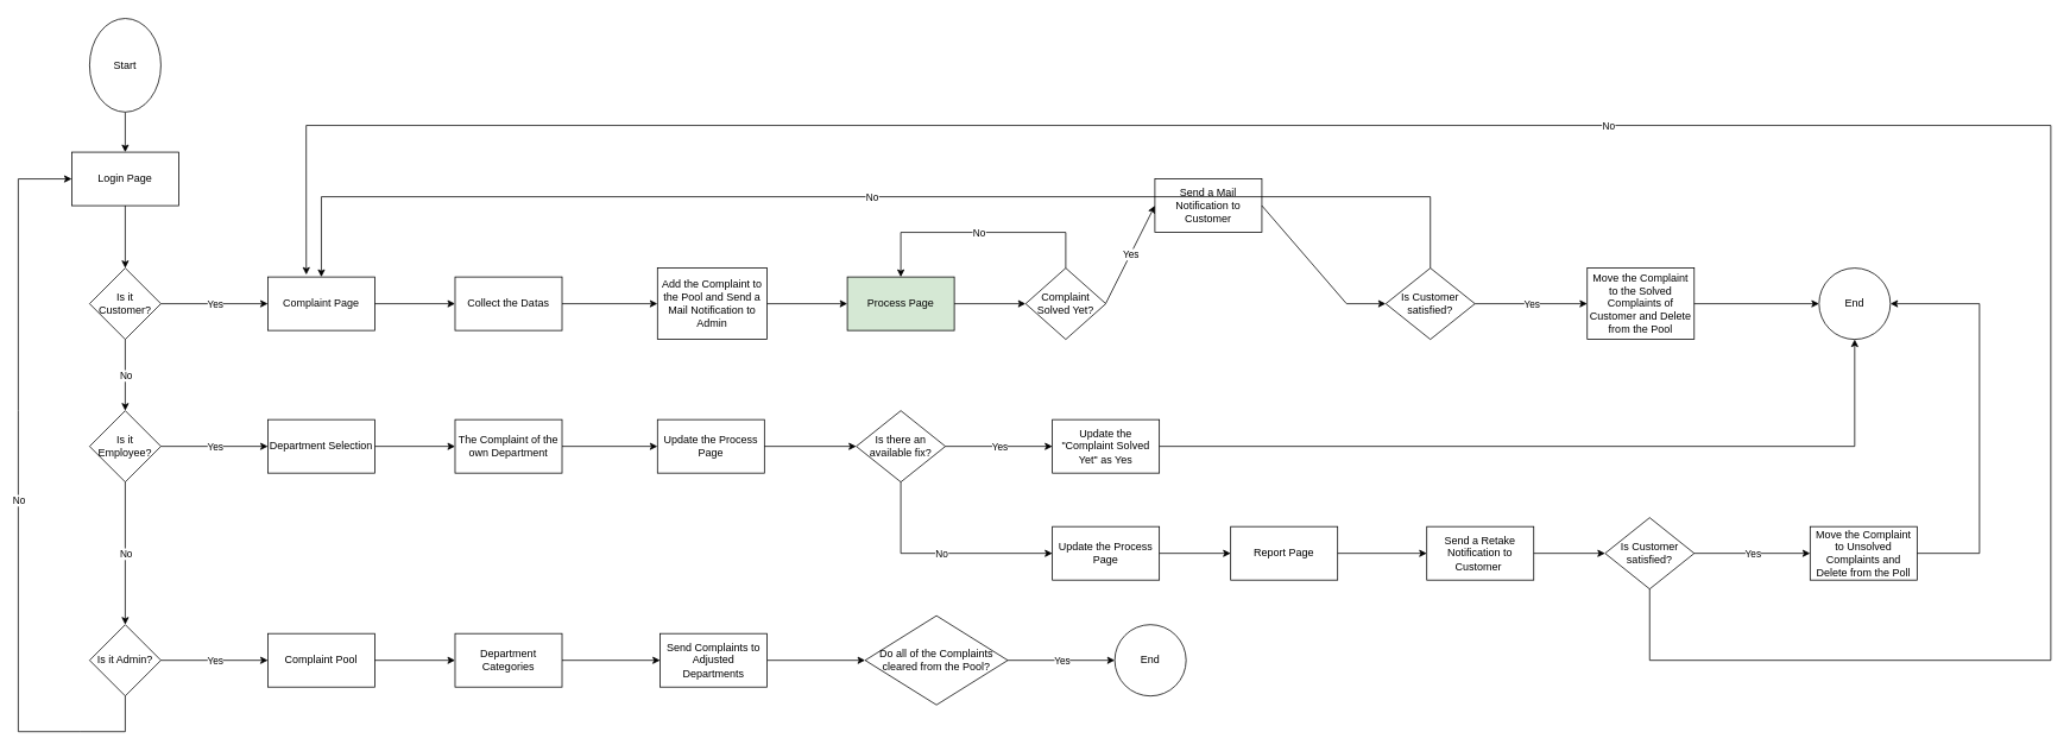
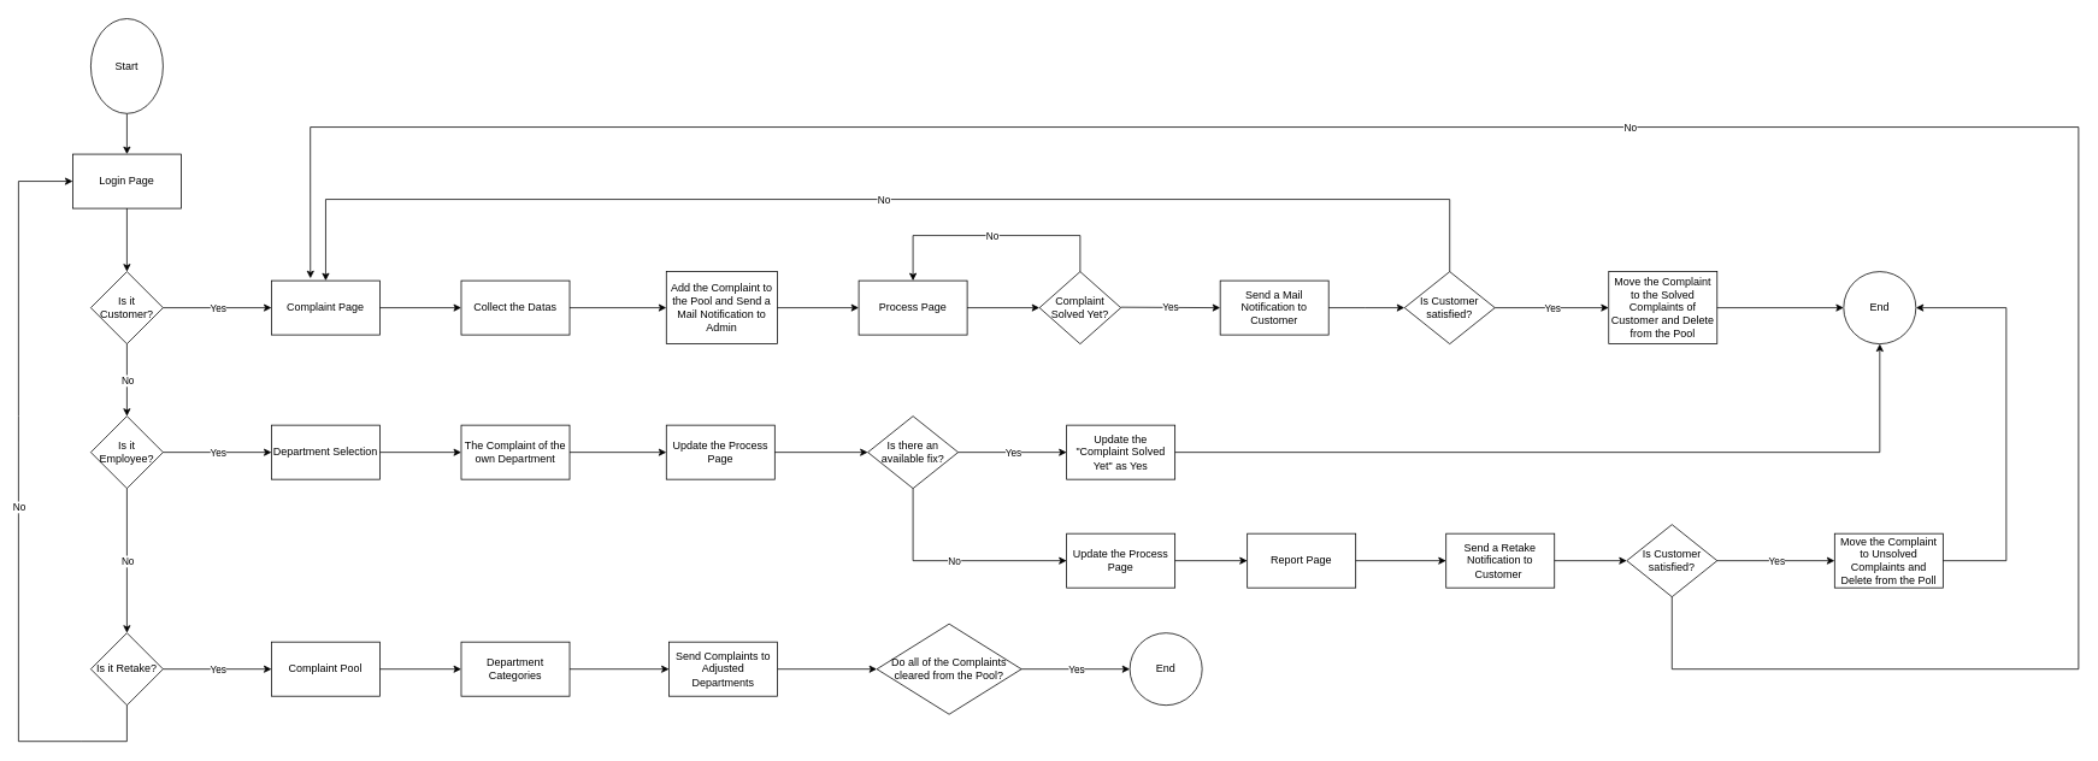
  <mxCell id="0" />
  <mxCell id="1" parent="0" />
  <mxCell id="2" value="Login Page" style="rounded=0;whiteSpace=wrap;html=1;" parent="1" vertex="1"><mxGeometry x="80" y="170" width="120" height="60" as="geometry" /></mxCell>
  <mxCell id="3" value="" style="endArrow=classic;html=1;rounded=0;entryX=0.5;entryY=0;entryDx=0;entryDy=0;exitX=0.5;exitY=1;exitDx=0;exitDy=0;" parent="1" source="5" target="2" edge="1"><mxGeometry relative="1" as="geometry"><mxPoint x="140" y="100" as="sourcePoint" /><mxPoint x="380" y="230" as="targetPoint" /></mxGeometry></mxCell>
  <mxCell id="4" value="" style="endArrow=classic;html=1;rounded=0;exitX=0.5;exitY=1;exitDx=0;exitDy=0;entryX=0.5;entryY=0;entryDx=0;entryDy=0;" parent="1" source="2" target="6" edge="1"><mxGeometry relative="1" as="geometry"><mxPoint x="280" y="230" as="sourcePoint" /><mxPoint x="140" y="300" as="targetPoint" /></mxGeometry></mxCell>
  <mxCell id="5" value="Start" style="ellipse;whiteSpace=wrap;html=1;aspect=fixed;" parent="1" vertex="1"><mxGeometry x="100" y="20" width="80" height="105" as="geometry" /></mxCell>
  <mxCell id="6" value="Is it Customer?" style="rhombus;whiteSpace=wrap;html=1;" parent="1" vertex="1"><mxGeometry x="100" y="300" width="80" height="80" as="geometry" /></mxCell>
  <mxCell id="7" value="" style="endArrow=classic;html=1;rounded=0;exitX=1;exitY=0.5;exitDx=0;exitDy=0;entryX=0;entryY=0.5;entryDx=0;entryDy=0;" parent="1" source="6" target="21" edge="1"><mxGeometry relative="1" as="geometry"><mxPoint x="270" y="230" as="sourcePoint" /><mxPoint x="290" y="340" as="targetPoint" /></mxGeometry></mxCell>
  <mxCell id="8" value="Yes" style="edgeLabel;resizable=0;html=1;align=center;verticalAlign=middle;" parent="7" connectable="0" vertex="1"><mxGeometry relative="1" as="geometry" /></mxCell>
  <mxCell id="9" value="" style="endArrow=classic;html=1;rounded=0;exitX=0.5;exitY=1;exitDx=0;exitDy=0;entryX=0.5;entryY=0;entryDx=0;entryDy=0;" parent="1" source="6" target="11" edge="1"><mxGeometry relative="1" as="geometry"><mxPoint x="280" y="450" as="sourcePoint" /><mxPoint x="140" y="460" as="targetPoint" /><Array as="points"><mxPoint x="140" y="420" /></Array></mxGeometry></mxCell>
  <mxCell id="10" value="No" style="edgeLabel;resizable=0;html=1;align=center;verticalAlign=middle;" parent="9" connectable="0" vertex="1"><mxGeometry relative="1" as="geometry" /></mxCell>
  <mxCell id="11" value="Is it Employee?" style="rhombus;whiteSpace=wrap;html=1;" parent="1" vertex="1"><mxGeometry x="100" y="460" width="80" height="80" as="geometry" /></mxCell>
  <mxCell id="12" value="" style="endArrow=classic;html=1;rounded=0;exitX=0.5;exitY=1;exitDx=0;exitDy=0;entryX=0.5;entryY=0;entryDx=0;entryDy=0;" parent="1" source="11" target="14" edge="1"><mxGeometry relative="1" as="geometry"><mxPoint x="150" y="390" as="sourcePoint" /><mxPoint x="140" y="580" as="targetPoint" /><Array as="points" /></mxGeometry></mxCell>
  <mxCell id="13" value="No" style="edgeLabel;resizable=0;html=1;align=center;verticalAlign=middle;" parent="12" connectable="0" vertex="1"><mxGeometry relative="1" as="geometry" /></mxCell>
- <mxCell id="14" value="Is it Admin?" style="rhombus;whiteSpace=wrap;html=1;" parent="1" vertex="1"><mxGeometry x="100" y="700" width="80" height="80" as="geometry" /></mxCell>
+ <mxCell id="14" value="Is it Retake?" style="rhombus;whiteSpace=wrap;html=1;" parent="1" vertex="1"><mxGeometry x="100" y="700" width="80" height="80" as="geometry" /></mxCell>
  <mxCell id="15" value="" style="endArrow=classic;html=1;rounded=0;entryX=0;entryY=0.5;entryDx=0;entryDy=0;exitX=1;exitY=0.5;exitDx=0;exitDy=0;" parent="1" target="22" edge="1" source="11"><mxGeometry relative="1" as="geometry"><mxPoint x="190" y="530" as="sourcePoint" /><mxPoint x="290" y="499.66" as="targetPoint" /></mxGeometry></mxCell>
  <mxCell id="16" value="Yes" style="edgeLabel;resizable=0;html=1;align=center;verticalAlign=middle;" parent="15" connectable="0" vertex="1"><mxGeometry relative="1" as="geometry" /></mxCell>
  <mxCell id="17" value="" style="endArrow=classic;html=1;rounded=0;entryX=0;entryY=0.5;entryDx=0;entryDy=0;exitX=1;exitY=0.5;exitDx=0;exitDy=0;" parent="1" edge="1" target="24" source="14"><mxGeometry relative="1" as="geometry"><mxPoint x="190" y="780" as="sourcePoint" /><mxPoint x="290" y="739.66" as="targetPoint" /></mxGeometry></mxCell>
  <mxCell id="18" value="Yes" style="edgeLabel;resizable=0;html=1;align=center;verticalAlign=middle;" parent="17" connectable="0" vertex="1"><mxGeometry relative="1" as="geometry" /></mxCell>
  <mxCell id="19" value="" style="endArrow=classic;html=1;rounded=0;entryX=0;entryY=0.5;entryDx=0;entryDy=0;exitX=0.5;exitY=1;exitDx=0;exitDy=0;" parent="1" source="14" target="2" edge="1"><mxGeometry relative="1" as="geometry"><mxPoint x="200" y="810" as="sourcePoint" /><mxPoint x="50" y="370" as="targetPoint" /><Array as="points"><mxPoint x="140" y="820" /><mxPoint x="90" y="820" /><mxPoint x="20" y="820" /><mxPoint x="20" y="460" /><mxPoint x="20" y="200" /></Array></mxGeometry></mxCell>
  <mxCell id="20" value="No" style="edgeLabel;resizable=0;html=1;align=center;verticalAlign=middle;" parent="19" connectable="0" vertex="1"><mxGeometry relative="1" as="geometry" /></mxCell>
  <mxCell id="21" value="Complaint Page" style="rounded=0;whiteSpace=wrap;html=1;" parent="1" vertex="1"><mxGeometry x="300" y="310" width="120" height="60" as="geometry" /></mxCell>
  <mxCell id="22" value="Department Selection" style="rounded=0;whiteSpace=wrap;html=1;" parent="1" vertex="1"><mxGeometry x="300" y="470" width="120" height="60" as="geometry" /></mxCell>
  <mxCell id="23" value="" style="endArrow=classic;html=1;rounded=0;exitX=1;exitY=0.5;exitDx=0;exitDy=0;entryX=0;entryY=0.5;entryDx=0;entryDy=0;" parent="1" source="22" edge="1" target="25"><mxGeometry width="50" height="50" relative="1" as="geometry"><mxPoint x="350" y="580" as="sourcePoint" /><mxPoint x="500" y="500" as="targetPoint" /><Array as="points" /></mxGeometry></mxCell>
  <mxCell id="24" value="Complaint Pool" style="rounded=0;whiteSpace=wrap;html=1;" vertex="1" parent="1"><mxGeometry x="300" y="710" width="120" height="60" as="geometry" /></mxCell>
  <mxCell id="25" value="The Complaint of the own Department" style="rounded=0;whiteSpace=wrap;html=1;" vertex="1" parent="1"><mxGeometry x="510" y="470" width="120" height="60" as="geometry" /></mxCell>
  <mxCell id="26" value="Add the Complaint to the Pool and Send a Mail Notification to Admin" style="rounded=0;whiteSpace=wrap;html=1;" vertex="1" parent="1"><mxGeometry x="737" y="300" width="123" height="80" as="geometry" /></mxCell>
  <mxCell id="27" value="" style="endArrow=classic;html=1;rounded=0;exitX=1;exitY=0.5;exitDx=0;exitDy=0;entryX=0;entryY=0.5;entryDx=0;entryDy=0;" edge="1" parent="1" source="21" target="28"><mxGeometry width="50" height="50" relative="1" as="geometry"><mxPoint x="340" y="400" as="sourcePoint" /><mxPoint x="390" y="350" as="targetPoint" /></mxGeometry></mxCell>
  <mxCell id="28" value="Collect the Datas" style="rounded=0;whiteSpace=wrap;html=1;" vertex="1" parent="1"><mxGeometry x="510" y="310" width="120" height="60" as="geometry" /></mxCell>
  <mxCell id="29" value="" style="endArrow=classic;html=1;rounded=0;exitX=1;exitY=0.5;exitDx=0;exitDy=0;entryX=0;entryY=0.5;entryDx=0;entryDy=0;" edge="1" parent="1" source="28" target="26"><mxGeometry width="50" height="50" relative="1" as="geometry"><mxPoint x="340" y="470" as="sourcePoint" /><mxPoint x="390" y="420" as="targetPoint" /><Array as="points" /></mxGeometry></mxCell>
  <mxCell id="30" value="" style="endArrow=classic;html=1;rounded=0;exitX=1;exitY=0.5;exitDx=0;exitDy=0;entryX=0;entryY=0.5;entryDx=0;entryDy=0;" edge="1" parent="1" source="25" target="31"><mxGeometry width="50" height="50" relative="1" as="geometry"><mxPoint x="550" y="470" as="sourcePoint" /><mxPoint x="730" y="500" as="targetPoint" /><Array as="points" /></mxGeometry></mxCell>
  <mxCell id="31" value="Update the Process Page" style="rounded=0;whiteSpace=wrap;html=1;" vertex="1" parent="1"><mxGeometry x="737" y="470" width="120" height="60" as="geometry" /></mxCell>
  <mxCell id="32" value="" style="endArrow=classic;html=1;rounded=0;exitX=1;exitY=0.5;exitDx=0;exitDy=0;entryX=0;entryY=0.5;entryDx=0;entryDy=0;" edge="1" parent="1" source="26" target="33"><mxGeometry width="50" height="50" relative="1" as="geometry"><mxPoint x="900" y="350" as="sourcePoint" /><mxPoint x="930" y="320" as="targetPoint" /></mxGeometry></mxCell>
- <mxCell id="33" value="Process Page" style="rounded=0;whiteSpace=wrap;html=1;fillColor=#d5e8d4;" vertex="1" parent="1"><mxGeometry x="950" y="310" width="120" height="60" as="geometry" /></mxCell>
+ <mxCell id="33" value="Process Page" style="rounded=0;whiteSpace=wrap;html=1;" vertex="1" parent="1"><mxGeometry x="950" y="310" width="120" height="60" as="geometry" /></mxCell>
  <mxCell id="34" value="" style="endArrow=classic;html=1;rounded=0;exitX=1;exitY=0.5;exitDx=0;exitDy=0;entryX=0;entryY=0.5;entryDx=0;entryDy=0;" edge="1" parent="1" source="33" target="35"><mxGeometry width="50" height="50" relative="1" as="geometry"><mxPoint x="1126" y="340" as="sourcePoint" /><mxPoint x="1160" y="340" as="targetPoint" /></mxGeometry></mxCell>
  <mxCell id="35" value="Complaint Solved Yet?" style="rhombus;whiteSpace=wrap;html=1;" vertex="1" parent="1"><mxGeometry x="1150" y="300" width="90" height="80" as="geometry" /></mxCell>
  <mxCell id="36" value="" style="endArrow=classic;html=1;rounded=0;entryX=0;entryY=0.5;entryDx=0;entryDy=0;" edge="1" parent="1" target="38"><mxGeometry relative="1" as="geometry"><mxPoint x="1240" y="339.41" as="sourcePoint" /><mxPoint x="1340" y="340" as="targetPoint" /></mxGeometry></mxCell>
  <mxCell id="37" value="Yes" style="edgeLabel;resizable=0;html=1;align=center;verticalAlign=middle;" connectable="0" vertex="1" parent="36"><mxGeometry relative="1" as="geometry" /></mxCell>
- <mxCell id="38" value="Send a Mail Notification to Customer" style="rounded=0;whiteSpace=wrap;html=1;" vertex="1" parent="1"><mxGeometry x="1295" y="200" width="120" height="60" as="geometry" /></mxCell>
+ <mxCell id="38" value="Send a Mail Notification to Customer" style="rounded=0;whiteSpace=wrap;html=1;" vertex="1" parent="1"><mxGeometry x="1350" y="310" width="120" height="60" as="geometry" /></mxCell>
  <mxCell id="39" value="" style="endArrow=classic;html=1;rounded=0;exitX=1;exitY=0.5;exitDx=0;exitDy=0;entryX=0;entryY=0.5;entryDx=0;entryDy=0;" edge="1" parent="1" source="38" target="48"><mxGeometry width="50" height="50" relative="1" as="geometry"><mxPoint x="1440" y="280" as="sourcePoint" /><mxPoint x="1580" y="340" as="targetPoint" /><Array as="points"><mxPoint x="1510" y="340" /></Array></mxGeometry></mxCell>
  <mxCell id="40" value="" style="endArrow=classic;html=1;rounded=0;exitX=0.5;exitY=0;exitDx=0;exitDy=0;entryX=0.5;entryY=0;entryDx=0;entryDy=0;" edge="1" parent="1" source="35" target="33"><mxGeometry relative="1" as="geometry"><mxPoint x="800" y="410" as="sourcePoint" /><mxPoint x="1020" y="260" as="targetPoint" /><Array as="points"><mxPoint x="1195" y="260" /><mxPoint x="1010" y="260" /></Array></mxGeometry></mxCell>
  <mxCell id="41" value="No" style="edgeLabel;resizable=0;html=1;align=center;verticalAlign=middle;" connectable="0" vertex="1" parent="40"><mxGeometry relative="1" as="geometry" /></mxCell>
  <mxCell id="42" value="" style="endArrow=classic;html=1;rounded=0;exitX=1;exitY=0.5;exitDx=0;exitDy=0;entryX=0;entryY=0.5;entryDx=0;entryDy=0;" edge="1" parent="1" source="79" target="43"><mxGeometry width="50" height="50" relative="1" as="geometry"><mxPoint x="930" y="740" as="sourcePoint" /><mxPoint x="1030" y="740" as="targetPoint" /></mxGeometry></mxCell>
  <mxCell id="43" value="Do all of the Complaints &lt;br&gt;cleared from the Pool?" style="rhombus;whiteSpace=wrap;html=1;" vertex="1" parent="1"><mxGeometry x="970" y="690" width="160" height="100" as="geometry" /></mxCell>
  <mxCell id="44" value="" style="endArrow=classic;html=1;rounded=0;exitX=1;exitY=0.5;exitDx=0;exitDy=0;entryX=0;entryY=0.5;entryDx=0;entryDy=0;" edge="1" parent="1" source="31" target="45"><mxGeometry width="50" height="50" relative="1" as="geometry"><mxPoint x="710" y="450" as="sourcePoint" /><mxPoint x="950" y="500" as="targetPoint" /></mxGeometry></mxCell>
  <mxCell id="45" value="Is there an &lt;br&gt;available fix?" style="rhombus;whiteSpace=wrap;html=1;" vertex="1" parent="1"><mxGeometry x="960" y="460" width="100" height="80" as="geometry" /></mxCell>
  <mxCell id="46" value="" style="endArrow=classic;html=1;rounded=0;entryX=0;entryY=0.5;entryDx=0;entryDy=0;exitX=1;exitY=0.5;exitDx=0;exitDy=0;" edge="1" parent="1" source="45" target="56"><mxGeometry relative="1" as="geometry"><mxPoint x="1086" y="499.41" as="sourcePoint" /><mxPoint x="1196" y="500" as="targetPoint" /></mxGeometry></mxCell>
  <mxCell id="47" value="Yes" style="edgeLabel;resizable=0;html=1;align=center;verticalAlign=middle;" connectable="0" vertex="1" parent="46"><mxGeometry relative="1" as="geometry" /></mxCell>
  <mxCell id="48" value="Is Customer satisfied?" style="rhombus;whiteSpace=wrap;html=1;" vertex="1" parent="1"><mxGeometry x="1554" y="300" width="100" height="80" as="geometry" /></mxCell>
  <mxCell id="49" value="" style="endArrow=classic;html=1;rounded=0;exitX=1;exitY=0.5;exitDx=0;exitDy=0;entryX=0;entryY=0.5;entryDx=0;entryDy=0;" edge="1" parent="1" source="48" target="51"><mxGeometry relative="1" as="geometry"><mxPoint x="1690" y="339.41" as="sourcePoint" /><mxPoint x="1790" y="340" as="targetPoint" /></mxGeometry></mxCell>
  <mxCell id="50" value="Yes" style="edgeLabel;resizable=0;html=1;align=center;verticalAlign=middle;" connectable="0" vertex="1" parent="49"><mxGeometry relative="1" as="geometry" /></mxCell>
  <mxCell id="51" value="Move the Complaint to the Solved Complaints of Customer and Delete from the Pool" style="rounded=0;whiteSpace=wrap;html=1;" vertex="1" parent="1"><mxGeometry x="1780" y="300" width="120" height="80" as="geometry" /></mxCell>
  <mxCell id="52" value="" style="endArrow=classic;html=1;rounded=0;exitX=0.5;exitY=0;exitDx=0;exitDy=0;entryX=0.5;entryY=0;entryDx=0;entryDy=0;" edge="1" parent="1" source="48" target="21"><mxGeometry relative="1" as="geometry"><mxPoint x="1210" y="310" as="sourcePoint" /><mxPoint x="1020" y="320" as="targetPoint" /><Array as="points"><mxPoint x="1604" y="220" /><mxPoint x="360" y="220" /></Array></mxGeometry></mxCell>
  <mxCell id="53" value="No" style="edgeLabel;resizable=0;html=1;align=center;verticalAlign=middle;" connectable="0" vertex="1" parent="52"><mxGeometry relative="1" as="geometry" /></mxCell>
  <mxCell id="54" value="" style="endArrow=classic;html=1;rounded=0;exitX=1;exitY=0.5;exitDx=0;exitDy=0;entryX=0;entryY=0.5;entryDx=0;entryDy=0;" edge="1" parent="1" source="51" target="55"><mxGeometry width="50" height="50" relative="1" as="geometry"><mxPoint x="1660" y="590" as="sourcePoint" /><mxPoint x="2030" y="340" as="targetPoint" /></mxGeometry></mxCell>
  <mxCell id="55" value="End" style="ellipse;whiteSpace=wrap;html=1;aspect=fixed;" vertex="1" parent="1"><mxGeometry x="2040" y="300" width="80" height="80" as="geometry" /></mxCell>
  <mxCell id="56" value="Update the &quot;Complaint Solved Yet&quot; as Yes" style="rounded=0;whiteSpace=wrap;html=1;" vertex="1" parent="1"><mxGeometry x="1180" y="470" width="120" height="60" as="geometry" /></mxCell>
  <mxCell id="57" value="" style="endArrow=classic;html=1;rounded=0;exitX=0.5;exitY=1;exitDx=0;exitDy=0;entryX=0;entryY=0.5;entryDx=0;entryDy=0;" edge="1" parent="1" source="45" target="61"><mxGeometry relative="1" as="geometry"><mxPoint x="1105" y="450" as="sourcePoint" /><mxPoint x="1180" y="620" as="targetPoint" /><Array as="points"><mxPoint x="1010" y="620" /></Array></mxGeometry></mxCell>
  <mxCell id="58" value="No" style="edgeLabel;resizable=0;html=1;align=center;verticalAlign=middle;" connectable="0" vertex="1" parent="57"><mxGeometry relative="1" as="geometry" /></mxCell>
  <mxCell id="59" value="" style="endArrow=classic;html=1;rounded=0;exitX=1;exitY=0.5;exitDx=0;exitDy=0;entryX=0;entryY=0.5;entryDx=0;entryDy=0;" edge="1" parent="1" source="43" target="75"><mxGeometry relative="1" as="geometry"><mxPoint x="1170" y="739.29" as="sourcePoint" /><mxPoint x="1230" y="740" as="targetPoint" /></mxGeometry></mxCell>
  <mxCell id="60" value="Yes" style="edgeLabel;resizable=0;html=1;align=center;verticalAlign=middle;" connectable="0" vertex="1" parent="59"><mxGeometry relative="1" as="geometry" /></mxCell>
  <mxCell id="61" value="Update the Process Page" style="rounded=0;whiteSpace=wrap;html=1;" vertex="1" parent="1"><mxGeometry x="1180" y="590" width="120" height="60" as="geometry" /></mxCell>
  <mxCell id="62" value="" style="endArrow=classic;html=1;rounded=0;exitX=1;exitY=0.5;exitDx=0;exitDy=0;entryX=0;entryY=0.5;entryDx=0;entryDy=0;" edge="1" parent="1" source="61" target="63"><mxGeometry width="50" height="50" relative="1" as="geometry"><mxPoint x="1470" y="620" as="sourcePoint" /><mxPoint x="1420" y="620" as="targetPoint" /></mxGeometry></mxCell>
  <mxCell id="63" value="Report Page" style="rounded=0;whiteSpace=wrap;html=1;" vertex="1" parent="1"><mxGeometry x="1380" y="590" width="120" height="60" as="geometry" /></mxCell>
  <mxCell id="64" value="" style="endArrow=classic;html=1;rounded=0;exitX=1;exitY=0.5;exitDx=0;exitDy=0;entryX=0;entryY=0.5;entryDx=0;entryDy=0;" edge="1" parent="1" source="63" target="66"><mxGeometry width="50" height="50" relative="1" as="geometry"><mxPoint x="1470" y="620" as="sourcePoint" /><mxPoint x="1600" y="620" as="targetPoint" /></mxGeometry></mxCell>
  <mxCell id="65" value="" style="endArrow=classic;html=1;rounded=0;exitX=1;exitY=0.5;exitDx=0;exitDy=0;entryX=0.5;entryY=1;entryDx=0;entryDy=0;" edge="1" parent="1" source="56" target="55"><mxGeometry width="50" height="50" relative="1" as="geometry"><mxPoint x="1240" y="650" as="sourcePoint" /><mxPoint x="1380" y="500" as="targetPoint" /><Array as="points"><mxPoint x="2080" y="500" /></Array></mxGeometry></mxCell>
  <mxCell id="66" value="Send a Retake Notification to Customer&amp;nbsp;" style="rounded=0;whiteSpace=wrap;html=1;" vertex="1" parent="1"><mxGeometry x="1600" y="590" width="120" height="60" as="geometry" /></mxCell>
  <mxCell id="67" value="" style="endArrow=classic;html=1;rounded=0;exitX=1;exitY=0.5;exitDx=0;exitDy=0;" edge="1" parent="1" source="66" target="68"><mxGeometry width="50" height="50" relative="1" as="geometry"><mxPoint x="1480" y="520" as="sourcePoint" /><mxPoint x="1790" y="620" as="targetPoint" /></mxGeometry></mxCell>
  <mxCell id="68" value="Is Customer satisfied?" style="rhombus;whiteSpace=wrap;html=1;" vertex="1" parent="1"><mxGeometry x="1800" y="580" width="100" height="80" as="geometry" /></mxCell>
  <mxCell id="69" value="" style="endArrow=classic;html=1;rounded=0;exitX=1;exitY=0.5;exitDx=0;exitDy=0;entryX=0;entryY=0.5;entryDx=0;entryDy=0;" edge="1" parent="1" source="68" target="71"><mxGeometry relative="1" as="geometry"><mxPoint x="1914" y="619.41" as="sourcePoint" /><mxPoint x="2010" y="620" as="targetPoint" /></mxGeometry></mxCell>
  <mxCell id="70" value="Yes" style="edgeLabel;resizable=0;html=1;align=center;verticalAlign=middle;" connectable="0" vertex="1" parent="69"><mxGeometry relative="1" as="geometry" /></mxCell>
  <mxCell id="71" value="Move the Complaint to Unsolved Complaints and Delete from the Poll" style="rounded=0;whiteSpace=wrap;html=1;" vertex="1" parent="1"><mxGeometry x="2030" y="590" width="120" height="60" as="geometry" /></mxCell>
  <mxCell id="72" value="" style="endArrow=classic;html=1;rounded=0;entryX=1;entryY=0.5;entryDx=0;entryDy=0;exitX=1;exitY=0.5;exitDx=0;exitDy=0;" edge="1" parent="1" source="71" target="55"><mxGeometry width="50" height="50" relative="1" as="geometry"><mxPoint x="1810" y="530" as="sourcePoint" /><mxPoint x="1860" y="480" as="targetPoint" /><Array as="points"><mxPoint x="2220" y="620" /><mxPoint x="2220" y="340" /></Array></mxGeometry></mxCell>
  <mxCell id="73" value="" style="endArrow=classic;html=1;rounded=0;exitX=0.5;exitY=1;exitDx=0;exitDy=0;entryX=0.359;entryY=-0.042;entryDx=0;entryDy=0;entryPerimeter=0;" edge="1" parent="1" source="68" target="21"><mxGeometry relative="1" as="geometry"><mxPoint x="1868" y="690" as="sourcePoint" /><mxPoint x="340" y="140" as="targetPoint" /><Array as="points"><mxPoint x="1850" y="740" /><mxPoint x="2300" y="740" /><mxPoint x="2300" y="140" /><mxPoint x="343" y="140" /></Array></mxGeometry></mxCell>
  <mxCell id="74" value="No" style="edgeLabel;resizable=0;html=1;align=center;verticalAlign=middle;" connectable="0" vertex="1" parent="73"><mxGeometry relative="1" as="geometry" /></mxCell>
  <mxCell id="75" value="End" style="ellipse;whiteSpace=wrap;html=1;aspect=fixed;" vertex="1" parent="1"><mxGeometry x="1250" y="700" width="80" height="80" as="geometry" /></mxCell>
  <mxCell id="76" value="" style="endArrow=classic;html=1;rounded=0;exitX=1;exitY=0.5;exitDx=0;exitDy=0;entryX=0;entryY=0.5;entryDx=0;entryDy=0;" edge="1" parent="1" source="24" target="77"><mxGeometry width="50" height="50" relative="1" as="geometry"><mxPoint x="830" y="740" as="sourcePoint" /><mxPoint x="510" y="740" as="targetPoint" /></mxGeometry></mxCell>
  <mxCell id="77" value="Department Categories" style="rounded=0;whiteSpace=wrap;html=1;" vertex="1" parent="1"><mxGeometry x="510" y="710" width="120" height="60" as="geometry" /></mxCell>
  <mxCell id="78" value="" style="endArrow=classic;html=1;rounded=0;exitX=1;exitY=0.5;exitDx=0;exitDy=0;entryX=0;entryY=0.5;entryDx=0;entryDy=0;" edge="1" parent="1" source="77" target="79"><mxGeometry width="50" height="50" relative="1" as="geometry"><mxPoint x="920" y="740" as="sourcePoint" /><mxPoint x="740" y="740" as="targetPoint" /></mxGeometry></mxCell>
  <mxCell id="79" value="Send Complaints to Adjusted Departments" style="rounded=0;whiteSpace=wrap;html=1;" vertex="1" parent="1"><mxGeometry x="740" y="710" width="120" height="60" as="geometry" /></mxCell>
